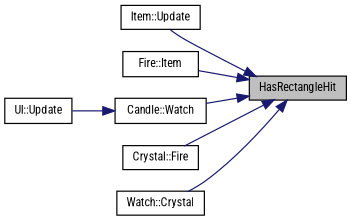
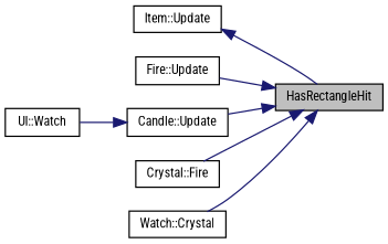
  digraph {
    fontname="Roboto Condensed"
    rankdir=RL
    node [color=black fillcolor=white fontname="Roboto Condensed" fontsize=10 shape=record style=filled]
    edge [color=midnightblue dir=back fontname="Roboto Condensed" fontsize=10 labelfontname=Helvetica labelfontsize=10 style=solid]
    n1 [fillcolor=grey75 fontcolor=black height=0.2 label=HasRectangleHit width=0.4]
    n2 [height=0.2 label="Item::Update" width=0.4]
-   n3 [height=0.2 label="Fire::Item" width=0.4]
-   n4 [height=0.2 label="Candle::Watch" width=0.4]
+   n3 [height=0.2 label="Fire::Update" width=0.4]
+   n4 [height=0.2 label="Candle::Update" width=0.4]
    n5 [height=0.2 label="Crystal::Fire" width=0.4]
    n6 [height=0.2 label="Watch::Crystal" width=0.4]
-   n7 [height=0.2 label="UI::Update" width=0.4]
-   n1 -> n2
+   n7 [height=0.2 label="UI::Watch" width=0.4]
+   n2 -> n1
    n1 -> n3
    n1 -> n4
    n1 -> n5
    n1 -> n6
    n4 -> n7
  }
